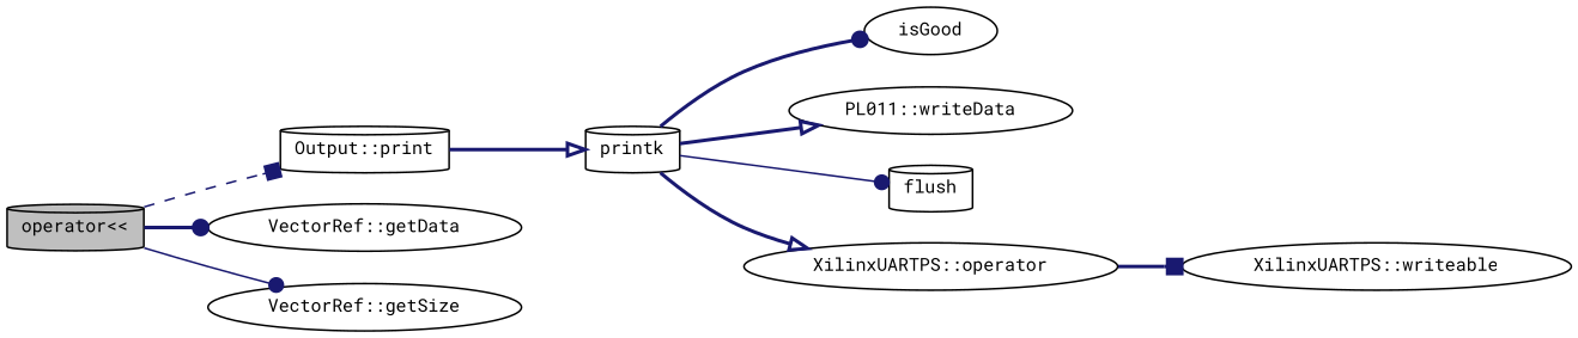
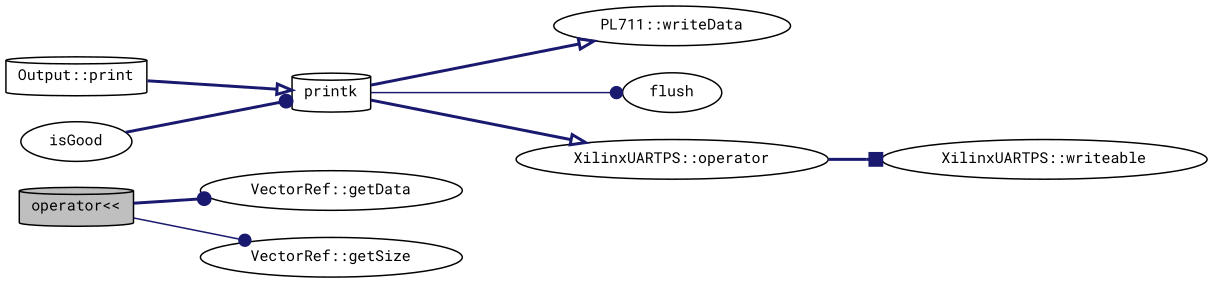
  digraph {
    fontname="Roboto Mono"
    rankdir=LR
    node [color=black fillcolor=white fontname="Roboto Mono" fontsize=10 shape=ellipse style=filled]
    edge [arrowhead=dot color=midnightblue fontname="Roboto Mono" fontsize=10 labelfontname=Helvetica labelfontsize=10 style=bold]
    n1 [fillcolor=grey75 fontcolor=black height=0.2 label="operator\<\<" shape=cylinder width=0.4]
    n2 [height=0.2 label="Output::print" shape=cylinder width=0.4]
    n3 [height=0.2 label="VectorRef::getData" width=0.4]
    n4 [height=0.2 label="VectorRef::getSize" width=0.4]
    n5 [height=0.2 label=printk shape=cylinder width=0.4]
    n6 [height=0.2 label=isGood width=0.4]
-   n7 [height=0.2 label="PL011::writeData" width=0.4]
-   n8 [height=0.2 label=flush shape=cylinder width=0.4]
+   n7 [height=0.2 label="PL711::writeData" width=0.4]
+   n8 [height=0.2 label=flush width=0.4]
    n9 [height=0.2 label="XilinxUARTPS::operator" width=0.4]
    n10 [height=0.2 label="XilinxUARTPS::writeable" width=0.4]
-   n1 -> n2 [arrowhead=box style=dashed]
    n1 -> n3
    n1 -> n4 [style=solid]
    n2 -> n5 [arrowhead=onormal]
-   n5 -> n6
+   n6 -> n5
    n5 -> n7 [arrowhead=onormal]
    n5 -> n8 [style=solid]
    n5 -> n9 [arrowhead=onormal]
    n9 -> n10 [arrowhead=box]
  }
